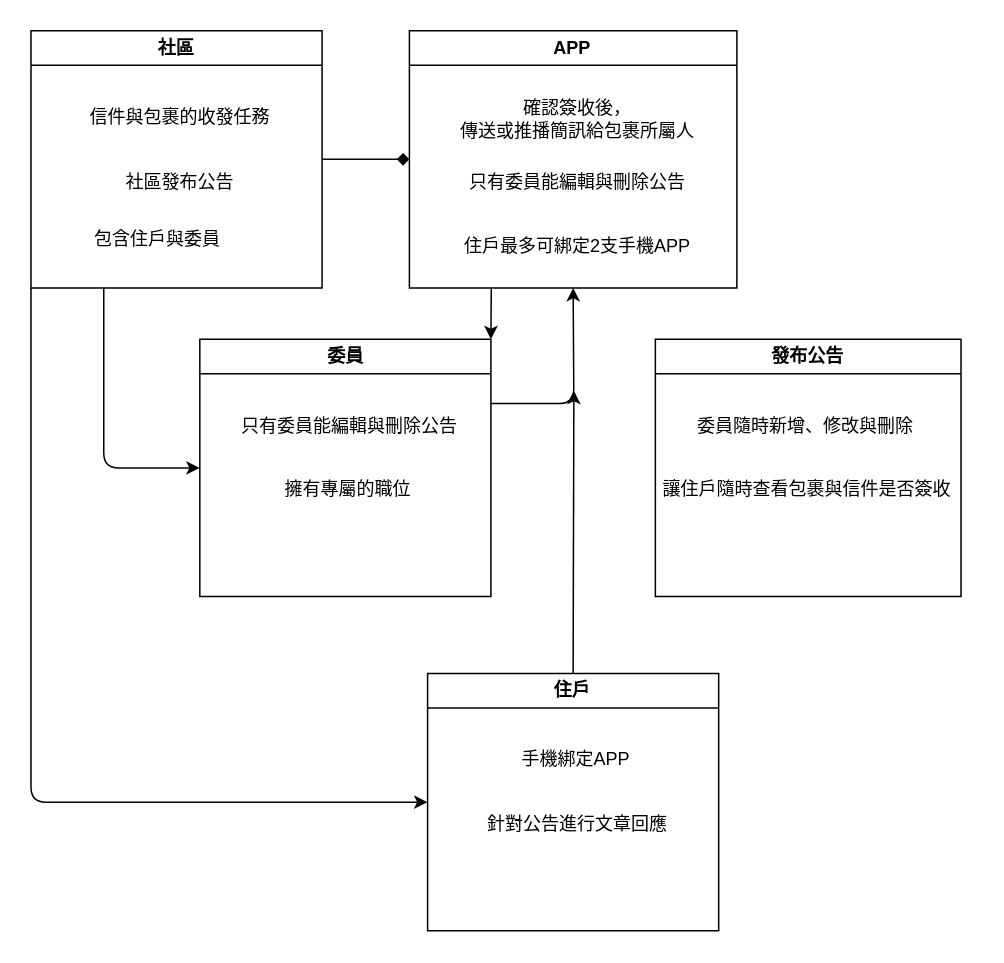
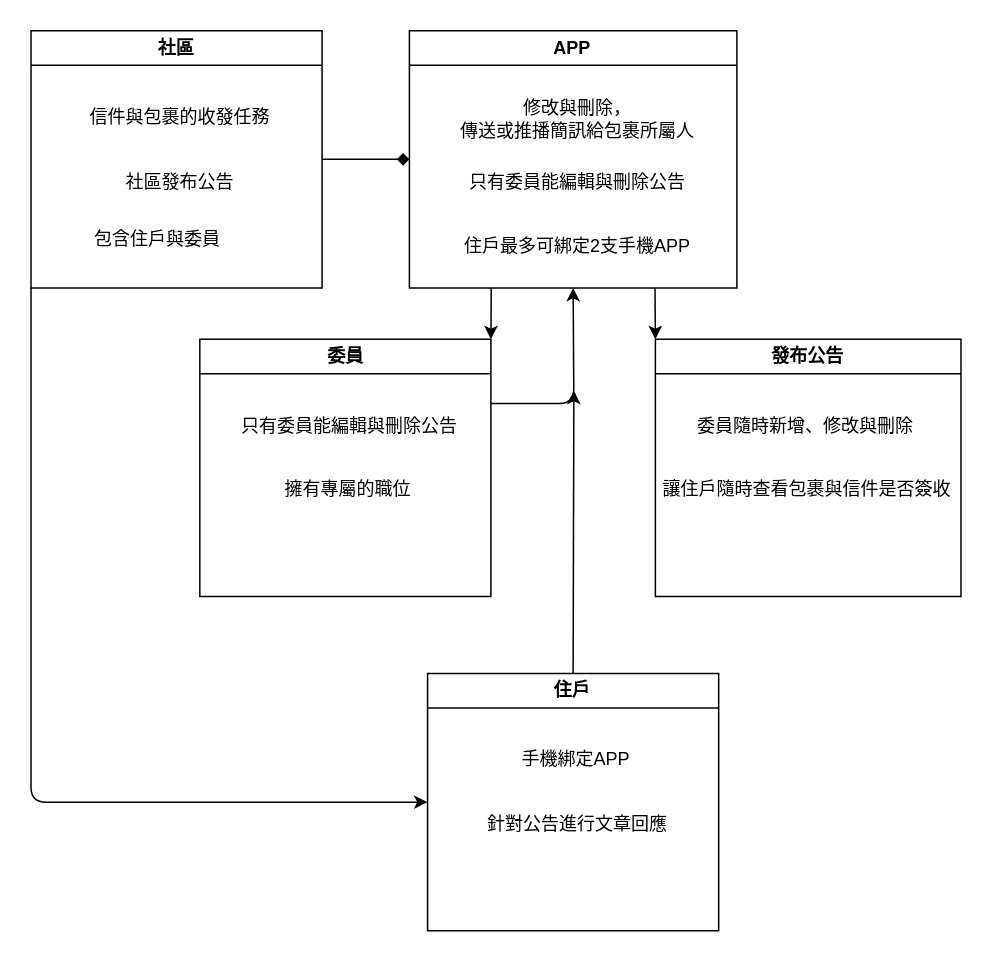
  <mxCell id="0" />
  <mxCell id="1" parent="0" />
  <mxCell id="2" value="" style="group" vertex="1" connectable="0" parent="1"><mxGeometry x="20" y="20" width="620" height="600" as="geometry" /></mxCell>
  <mxCell id="3" value="發布公告" style="swimlane;whiteSpace=wrap;html=1;fillColor=none;" vertex="1" parent="2"><mxGeometry x="416.244" y="205.714" width="203.756" height="171.429" as="geometry" /></mxCell>
  <mxCell id="4" value="委員隨時新增、修改與刪除" style="text;html=1;align=center;verticalAlign=middle;resizable=0;points=[];autosize=1;strokeColor=none;fillColor=none;" vertex="1" parent="3"><mxGeometry x="14.554" y="42.857" width="170" height="30" as="geometry" /></mxCell>
  <mxCell id="5" value="讓住戶隨時查看包裹與信件是否簽收" style="text;html=1;align=center;verticalAlign=middle;resizable=0;points=[];autosize=1;strokeColor=none;fillColor=none;" vertex="1" parent="3"><mxGeometry x="-9.703" y="85.714" width="220" height="30" as="geometry" /></mxCell>
  <mxCell id="6" value="社區" style="swimlane;whiteSpace=wrap;html=1;fillColor=none;" vertex="1" parent="2"><mxGeometry width="194.053" height="171.429" as="geometry" /></mxCell>
  <mxCell id="7" value="信件與包裹的收發任務" style="text;html=1;align=center;verticalAlign=middle;resizable=0;points=[];autosize=1;strokeColor=none;fillColor=none;" vertex="1" parent="6"><mxGeometry x="29.108" y="42.857" width="140" height="30" as="geometry" /></mxCell>
  <mxCell id="8" value="社區發布公告" style="text;html=1;align=center;verticalAlign=middle;resizable=0;points=[];autosize=1;strokeColor=none;fillColor=none;" vertex="1" parent="6"><mxGeometry x="48.513" y="85.714" width="100" height="30" as="geometry" /></mxCell>
  <mxCell id="9" value="包含住戶與委員" style="text;html=1;align=center;verticalAlign=middle;resizable=0;points=[];autosize=1;strokeColor=none;fillColor=none;" vertex="1" parent="6"><mxGeometry x="28.662" y="123.571" width="110" height="30" as="geometry" /></mxCell>
  <mxCell id="10" style="edgeStyle=none;html=1;exitX=0.5;exitY=0;exitDx=0;exitDy=0;" edge="1" parent="2" source="11"><mxGeometry relative="1" as="geometry"><mxPoint x="361.909" y="240" as="targetPoint" /></mxGeometry></mxCell>
  <mxCell id="11" value="住戶" style="swimlane;whiteSpace=wrap;html=1;fillColor=none;" vertex="1" parent="2"><mxGeometry x="264.397" y="428.571" width="194.053" height="171.429" as="geometry" /></mxCell>
  <mxCell id="12" value="針對公告進行文章回應" style="text;html=1;align=center;verticalAlign=middle;resizable=0;points=[];autosize=1;strokeColor=none;fillColor=none;" vertex="1" parent="11"><mxGeometry x="29.108" y="85.714" width="140" height="30" as="geometry" /></mxCell>
  <mxCell id="13" value="手機綁定APP" style="text;html=1;align=center;verticalAlign=middle;resizable=0;points=[];autosize=1;strokeColor=none;fillColor=none;" vertex="1" parent="11"><mxGeometry x="48.513" y="42.857" width="100" height="30" as="geometry" /></mxCell>
  <mxCell id="14" style="edgeStyle=none;html=1;exitX=0;exitY=1;exitDx=0;exitDy=0;entryX=0;entryY=0.5;entryDx=0;entryDy=0;" edge="1" parent="2" source="6" target="11"><mxGeometry relative="1" as="geometry"><Array as="points"><mxPoint y="514.286" /></Array></mxGeometry></mxCell>
  <mxCell id="15" value="委員" style="swimlane;whiteSpace=wrap;html=1;fillColor=none;" vertex="1" parent="2"><mxGeometry x="112.551" y="205.714" width="194.053" height="171.429" as="geometry" /></mxCell>
  <mxCell id="16" value="只有委員能編輯與刪除公告" style="text;html=1;align=center;verticalAlign=middle;resizable=0;points=[];autosize=1;strokeColor=none;fillColor=none;" vertex="1" parent="15"><mxGeometry x="14.554" y="42.857" width="170" height="30" as="geometry" /></mxCell>
  <mxCell id="17" value="擁有專屬的職位" style="text;html=1;align=center;verticalAlign=middle;resizable=0;points=[];autosize=1;strokeColor=none;fillColor=none;" vertex="1" parent="15"><mxGeometry x="43.662" y="85.714" width="110" height="30" as="geometry" /></mxCell>
- <mxCell id="18" style="edgeStyle=none;html=1;exitX=0.25;exitY=1;exitDx=0;exitDy=0;entryX=0;entryY=0.5;entryDx=0;entryDy=0;" edge="1" parent="2" source="6" target="15"><mxGeometry relative="1" as="geometry"><Array as="points"><mxPoint x="48.513" y="291.429" /></Array></mxGeometry></mxCell>
  <mxCell id="19" style="edgeStyle=none;html=1;exitX=0.25;exitY=1;exitDx=0;exitDy=0;entryX=1;entryY=0;entryDx=0;entryDy=0;" edge="1" parent="2" source="21" target="15"><mxGeometry relative="1" as="geometry" /></mxCell>
+ <mxCell id="20" style="edgeStyle=none;html=1;exitX=0.75;exitY=1;exitDx=0;exitDy=0;entryX=0;entryY=0;entryDx=0;entryDy=0;" edge="1" parent="2" source="21" target="3"><mxGeometry relative="1" as="geometry" /></mxCell>
  <mxCell id="21" value="APP" style="swimlane;whiteSpace=wrap;html=1;fillColor=none;" vertex="1" parent="2"><mxGeometry x="252.269" width="218.31" height="171.429" as="geometry" /></mxCell>
- <mxCell id="22" value="確認簽收後，&lt;br&gt;傳送或推播簡訊給包裹所屬人" style="text;html=1;align=center;verticalAlign=middle;resizable=0;points=[];autosize=1;strokeColor=none;fillColor=none;" vertex="1" parent="21"><mxGeometry x="21.831" y="38.571" width="180" height="40" as="geometry" /></mxCell>
+ <mxCell id="22" value="修改與刪除，&lt;br&gt;傳送或推播簡訊給包裹所屬人" style="text;html=1;align=center;verticalAlign=middle;resizable=0;points=[];autosize=1;strokeColor=none;fillColor=none;" vertex="1" parent="21"><mxGeometry x="21.831" y="38.571" width="180" height="40" as="geometry" /></mxCell>
  <mxCell id="23" value="只有委員能編輯與刪除公告" style="text;html=1;align=center;verticalAlign=middle;resizable=0;points=[];autosize=1;strokeColor=none;fillColor=none;" vertex="1" parent="21"><mxGeometry x="26.682" y="85.714" width="170" height="30" as="geometry" /></mxCell>
  <mxCell id="24" value="住戶最多可綁定2支手機APP" style="text;html=1;align=center;verticalAlign=middle;resizable=0;points=[];autosize=1;strokeColor=none;fillColor=none;" vertex="1" parent="21"><mxGeometry x="26.682" y="128.571" width="170" height="30" as="geometry" /></mxCell>
  <mxCell id="25" style="edgeStyle=none;html=1;exitX=1;exitY=0.5;exitDx=0;exitDy=0;entryX=0;entryY=0.5;entryDx=0;entryDy=0;endArrow=diamond;" edge="1" parent="2" source="6" target="21"><mxGeometry relative="1" as="geometry" /></mxCell>
  <mxCell id="26" style="edgeStyle=none;html=1;exitX=1;exitY=0.25;exitDx=0;exitDy=0;entryX=0.5;entryY=1;entryDx=0;entryDy=0;" edge="1" parent="2" source="15" target="21"><mxGeometry relative="1" as="geometry"><Array as="points"><mxPoint x="361.909" y="248.571" /></Array></mxGeometry></mxCell>
